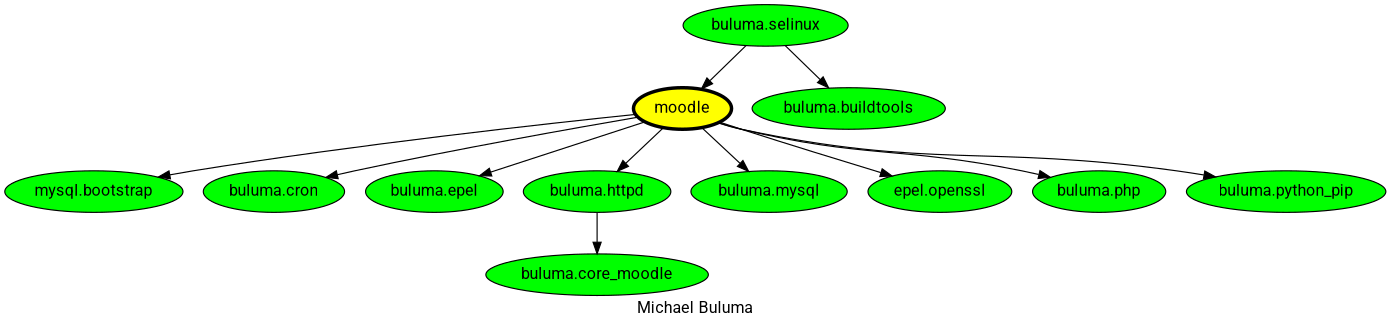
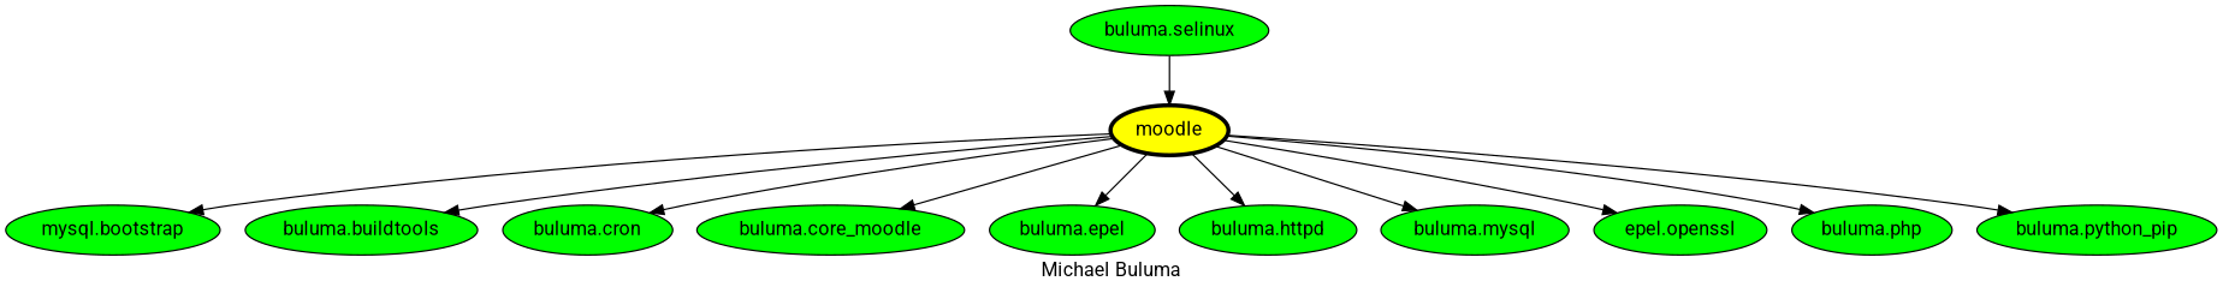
  digraph {
    fontname=Roboto
    label="Michael Buluma"
    node [fillcolor=green fontname=Roboto style=filled]
    edge [fontname=Roboto]
    moodle [fillcolor=yellow penwidth=3]
    n2 [label="mysql.bootstrap"]
    "buluma.buildtools"
    "buluma.cron"
    n5 [label="buluma.core_moodle"]
    "buluma.epel"
    "buluma.httpd"
    "buluma.mysql"
    n9 [label="epel.openssl"]
    "buluma.php"
    "buluma.python_pip"
    "buluma.selinux"
    moodle -> n2
-   "buluma.selinux" -> "buluma.buildtools"
+   moodle -> "buluma.buildtools"
    moodle -> "buluma.cron"
-   "buluma.httpd" -> n5
+   moodle -> n5
    moodle -> "buluma.epel"
    moodle -> "buluma.httpd"
    moodle -> "buluma.mysql"
    moodle -> n9
    moodle -> "buluma.php"
    moodle -> "buluma.python_pip"
    "buluma.selinux" -> moodle
  }
